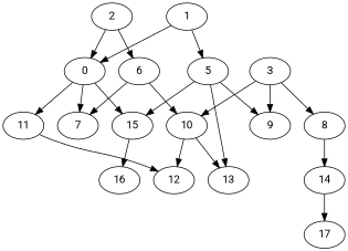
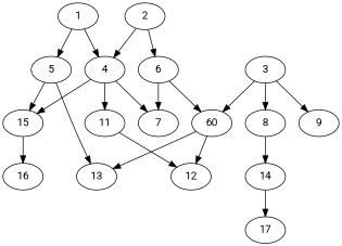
  digraph {
    fontname=Roboto
    node [alpha=43.51 fontname=Roboto]
    edge [fontname=Roboto]
    1 [alpha=37.58]
-   4 [alpha=25.86 label=0]
+   4 [alpha=25.86]
    5 [alpha=45.00]
    11 [alpha=40.72]
    7 [alpha=20.66]
    15
    9 [alpha=28.51]
    13 [alpha=21.97]
    12 [alpha=43.66]
    16 [alpha=30.45]
    2
    6 [alpha=43.36]
-   10 [alpha=40.15]
+   10 [alpha=40.15 label=60]
    3 [alpha=45.02]
    8 [alpha=25.91]
    14 [alpha=31.86]
    17 [alpha=48.86]
    1 -> 4
    1 -> 5
    4 -> 11
    4 -> 7
    4 -> 15
    5 -> 15
-   5 -> 9
    5 -> 13
    11 -> 12
    15 -> 16
    2 -> 4
    2 -> 6
    6 -> 7
    6 -> 10
    10 -> 13
    10 -> 12
    3 -> 9
    3 -> 10
    3 -> 8
    8 -> 14
    14 -> 17
  }
